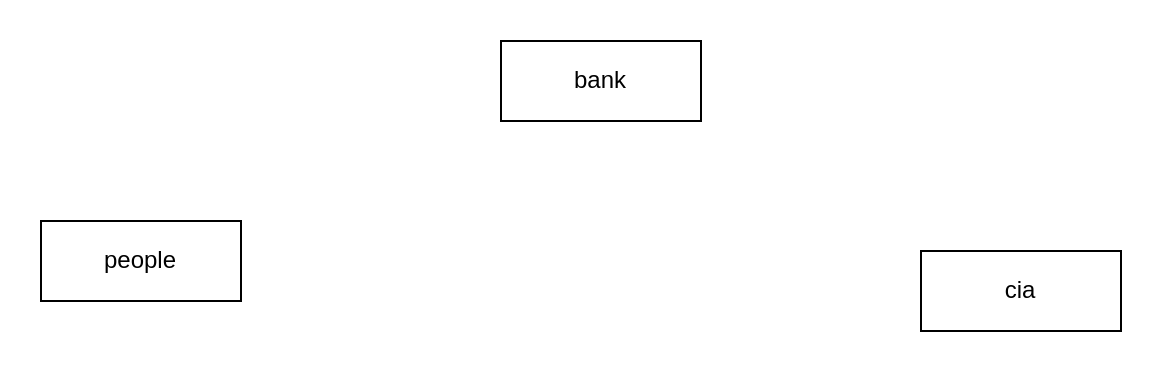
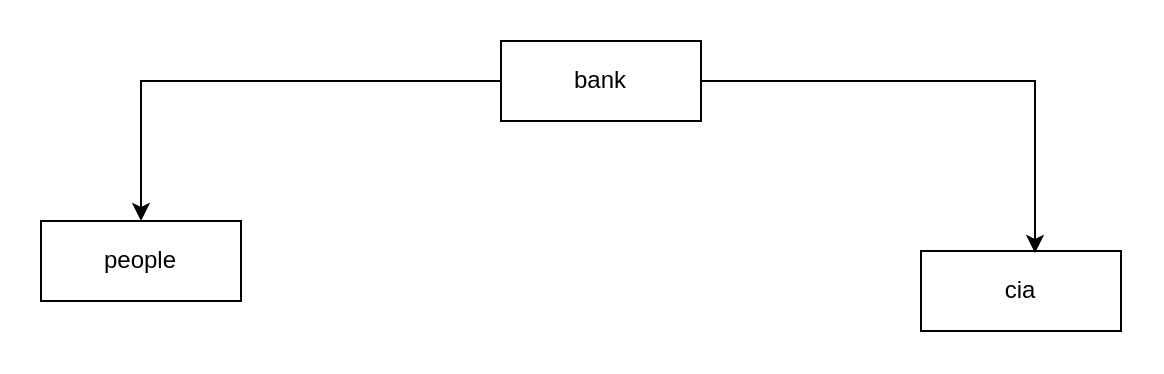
  <mxCell id="0" />
  <mxCell id="1" parent="0" />
  <mxCell id="2" value="people" style="whiteSpace=wrap;html=1;align=center;" vertex="1" parent="1"><mxGeometry x="20" y="110" width="100" height="40" as="geometry" /></mxCell>
  <mxCell id="3" value="cia" style="whiteSpace=wrap;html=1;align=center;" vertex="1" parent="1"><mxGeometry x="460" y="125" width="100" height="40" as="geometry" /></mxCell>
+ <mxCell id="4" style="edgeStyle=orthogonalEdgeStyle;rounded=0;orthogonalLoop=1;jettySize=auto;html=1;exitX=0;exitY=0.5;exitDx=0;exitDy=0;entryX=0.5;entryY=0;entryDx=0;entryDy=0;" edge="1" parent="1" source="5" target="2"><mxGeometry relative="1" as="geometry" /></mxCell>
  <mxCell id="5" value="bank" style="whiteSpace=wrap;html=1;align=center;" vertex="1" parent="1"><mxGeometry x="250" y="20" width="100" height="40" as="geometry" /></mxCell>
+ <mxCell id="6" style="edgeStyle=orthogonalEdgeStyle;rounded=0;orthogonalLoop=1;jettySize=auto;html=1;exitX=1;exitY=0.5;exitDx=0;exitDy=0;entryX=0.57;entryY=0.025;entryDx=0;entryDy=0;entryPerimeter=0;" edge="1" parent="1" source="5" target="3"><mxGeometry relative="1" as="geometry" /></mxCell>
